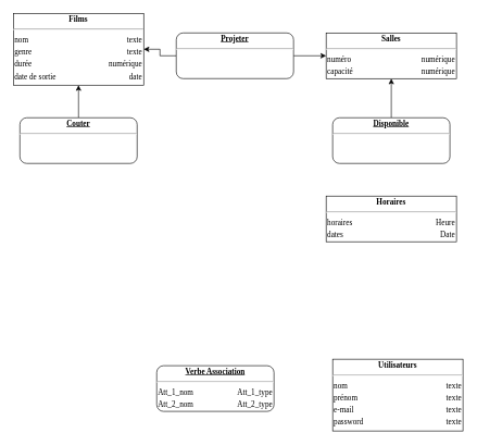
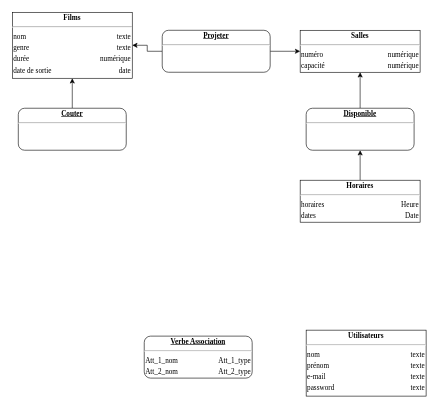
  <mxCell id="0" />
  <mxCell id="1" parent="0" />
  <mxCell id="2" value="&lt;div style=&quot;box-sizing: border-box ; width: 100% ; padding: 2px&quot;&gt;&lt;b&gt;&lt;u style=&quot;background-color: rgb(255 , 255 , 255)&quot;&gt;Verbe Association&lt;/u&gt;&lt;/b&gt;&lt;/div&gt;&lt;hr&gt;&lt;table style=&quot;width: 100% ; font-size: 1em&quot; cellpadding=&quot;2&quot; cellspacing=&quot;0&quot;&gt;&lt;tbody&gt;&lt;tr&gt;&lt;td style=&quot;text-align: left&quot;&gt;Att_1_nom&lt;/td&gt;&lt;td style=&quot;text-align: right&quot;&gt;Att_1_type&lt;br&gt;&lt;/td&gt;&lt;/tr&gt;&lt;tr&gt;&lt;td style=&quot;text-align: left&quot;&gt;Att_2_nom&lt;br&gt;&lt;/td&gt;&lt;td style=&quot;text-align: right&quot;&gt;Att_2_type&lt;br&gt;&lt;/td&gt;&lt;/tr&gt;&lt;/tbody&gt;&lt;/table&gt;" style="verticalAlign=top;align=center;overflow=fill;html=1;rounded=1;shadow=0;comic=0;labelBackgroundColor=none;strokeColor=#000000;strokeWidth=1;fillColor=#ffffff;fontFamily=Verdana;fontSize=12;fontColor=#000000;" parent="1" vertex="1"><mxGeometry x="240" y="560" width="180" height="70" as="geometry" /></mxCell>
  <mxCell id="3" value="&lt;div style=&quot;box-sizing: border-box ; width: 100% ; padding: 2px&quot;&gt;&lt;span style=&quot;background-color: rgb(255 , 255 , 255)&quot;&gt;&lt;b&gt;Films&lt;/b&gt;&lt;/span&gt;&lt;/div&gt;&lt;hr&gt;&lt;table style=&quot;width: 100% ; font-size: 1em&quot; cellpadding=&quot;2&quot; cellspacing=&quot;0&quot;&gt;&lt;tbody&gt;&lt;tr&gt;&lt;td style=&quot;text-align: left&quot;&gt;nom&amp;nbsp;&lt;/td&gt;&lt;td style=&quot;text-align: right&quot;&gt;texte&lt;/td&gt;&lt;/tr&gt;&lt;tr&gt;&lt;td style=&quot;text-align: left&quot;&gt;genre&lt;/td&gt;&lt;td style=&quot;text-align: right&quot;&gt;texte&lt;/td&gt;&lt;/tr&gt;&lt;tr&gt;&lt;td style=&quot;text-align: left&quot;&gt;durée&lt;/td&gt;&lt;td style=&quot;text-align: right&quot;&gt;numérique&lt;/td&gt;&lt;/tr&gt;&lt;tr&gt;&lt;td style=&quot;text-align: left&quot;&gt;date de sortie&lt;/td&gt;&lt;td style=&quot;text-align: right&quot;&gt;date&lt;/td&gt;&lt;/tr&gt;&lt;/tbody&gt;&lt;/table&gt;" style="verticalAlign=top;align=center;overflow=fill;html=1;rounded=0;shadow=0;comic=0;labelBackgroundColor=none;strokeColor=#000000;strokeWidth=1;fillColor=#ffffff;fontFamily=Verdana;fontSize=12;fontColor=#000000;" parent="1" vertex="1"><mxGeometry x="20" y="20" width="200" height="110" as="geometry" /></mxCell>
  <mxCell id="4" value="&lt;div style=&quot;box-sizing: border-box ; width: 100% ; padding: 2px&quot;&gt;&lt;span style=&quot;background-color: rgb(255 , 255 , 255)&quot;&gt;&lt;b&gt;Salles&lt;/b&gt;&lt;/span&gt;&lt;/div&gt;&lt;hr&gt;&lt;table style=&quot;width: 100% ; font-size: 1em&quot; cellpadding=&quot;2&quot; cellspacing=&quot;0&quot;&gt;&lt;tbody&gt;&lt;tr&gt;&lt;td style=&quot;text-align: left&quot;&gt;numéro&lt;/td&gt;&lt;td style=&quot;text-align: right&quot;&gt;numérique&lt;/td&gt;&lt;/tr&gt;&lt;tr&gt;&lt;td style=&quot;text-align: left&quot;&gt;capacité&lt;/td&gt;&lt;td style=&quot;text-align: right&quot;&gt;numérique&lt;/td&gt;&lt;/tr&gt;&lt;tr&gt;&lt;td style=&quot;text-align: left&quot;&gt;&lt;/td&gt;&lt;td style=&quot;text-align: right&quot;&gt;&lt;br&gt;&lt;/td&gt;&lt;/tr&gt;&lt;/tbody&gt;&lt;/table&gt;" style="verticalAlign=top;align=center;overflow=fill;html=1;rounded=0;shadow=0;comic=0;labelBackgroundColor=none;strokeColor=#000000;strokeWidth=1;fillColor=#ffffff;fontFamily=Verdana;fontSize=12;fontColor=#000000;" parent="1" vertex="1"><mxGeometry x="500" y="50" width="200" height="70" as="geometry" /></mxCell>
+ <mxCell id="5" style="edgeStyle=orthogonalEdgeStyle;rounded=0;orthogonalLoop=1;jettySize=auto;html=1;exitX=0.5;exitY=0;exitDx=0;exitDy=0;entryX=0.5;entryY=1;entryDx=0;entryDy=0;" edge="1" parent="1" source="6" target="11"><mxGeometry relative="1" as="geometry" /></mxCell>
  <mxCell id="6" value="&lt;div style=&quot;box-sizing: border-box ; width: 100% ; padding: 2px&quot;&gt;&lt;span style=&quot;background-color: rgb(255 , 255 , 255)&quot;&gt;&lt;b&gt;Horaires&lt;/b&gt;&lt;/span&gt;&lt;/div&gt;&lt;hr&gt;&lt;table style=&quot;width: 100% ; font-size: 1em&quot; cellpadding=&quot;2&quot; cellspacing=&quot;0&quot;&gt;&lt;tbody&gt;&lt;tr&gt;&lt;td style=&quot;text-align: left&quot;&gt;horaires&lt;/td&gt;&lt;td style=&quot;text-align: right&quot;&gt;Heure&lt;/td&gt;&lt;/tr&gt;&lt;tr&gt;&lt;td style=&quot;text-align: left&quot;&gt;dates&lt;/td&gt;&lt;td style=&quot;text-align: right&quot;&gt;Date&lt;/td&gt;&lt;/tr&gt;&lt;tr&gt;&lt;td style=&quot;text-align: left&quot;&gt;&lt;/td&gt;&lt;td style=&quot;text-align: right&quot;&gt;&lt;br&gt;&lt;/td&gt;&lt;/tr&gt;&lt;/tbody&gt;&lt;/table&gt;" style="verticalAlign=top;align=center;overflow=fill;html=1;rounded=0;shadow=0;comic=0;labelBackgroundColor=none;strokeColor=#000000;strokeWidth=1;fillColor=#ffffff;fontFamily=Verdana;fontSize=12;fontColor=#000000;" parent="1" vertex="1"><mxGeometry x="500" y="300" width="200" height="70" as="geometry" /></mxCell>
  <mxCell id="7" value="&lt;div style=&quot;box-sizing: border-box ; width: 100% ; padding: 2px&quot;&gt;&lt;span style=&quot;background-color: rgb(255 , 255 , 255)&quot;&gt;&lt;b&gt;Utilisateurs&lt;/b&gt;&lt;/span&gt;&lt;/div&gt;&lt;hr&gt;&lt;table style=&quot;width: 100% ; font-size: 1em&quot; cellpadding=&quot;2&quot; cellspacing=&quot;0&quot;&gt;&lt;tbody&gt;&lt;tr&gt;&lt;td style=&quot;text-align: left&quot;&gt;nom&amp;nbsp;&lt;/td&gt;&lt;td style=&quot;text-align: right&quot;&gt;texte&lt;/td&gt;&lt;/tr&gt;&lt;tr&gt;&lt;td style=&quot;text-align: left&quot;&gt;prénom&amp;nbsp;&lt;/td&gt;&lt;td style=&quot;text-align: right&quot;&gt;texte&lt;/td&gt;&lt;/tr&gt;&lt;tr&gt;&lt;td style=&quot;text-align: left&quot;&gt;e-mail&lt;/td&gt;&lt;td style=&quot;text-align: right&quot;&gt;texte&lt;/td&gt;&lt;/tr&gt;&lt;tr&gt;&lt;td style=&quot;text-align: left&quot;&gt;password&lt;/td&gt;&lt;td style=&quot;text-align: right&quot;&gt;texte&lt;/td&gt;&lt;/tr&gt;&lt;/tbody&gt;&lt;/table&gt;" style="verticalAlign=top;align=center;overflow=fill;html=1;rounded=0;shadow=0;comic=0;labelBackgroundColor=none;strokeColor=#000000;strokeWidth=1;fillColor=#ffffff;fontFamily=Verdana;fontSize=12;fontColor=#000000;" parent="1" vertex="1"><mxGeometry x="510" y="550" width="200" height="110" as="geometry" /></mxCell>
  <mxCell id="8" style="edgeStyle=orthogonalEdgeStyle;rounded=0;orthogonalLoop=1;jettySize=auto;html=1;exitX=0.5;exitY=0;exitDx=0;exitDy=0;entryX=0.5;entryY=1;entryDx=0;entryDy=0;" edge="1" parent="1" source="9" target="3"><mxGeometry relative="1" as="geometry" /></mxCell>
  <mxCell id="9" value="&lt;div style=&quot;box-sizing: border-box ; width: 100% ; padding: 2px&quot;&gt;&lt;span style=&quot;background-color: rgb(255 , 255 , 255)&quot;&gt;&lt;b&gt;&lt;u&gt;Couter&lt;/u&gt;&lt;/b&gt;&lt;/span&gt;&lt;/div&gt;&lt;hr&gt;&lt;table style=&quot;width: 100% ; font-size: 1em&quot; cellpadding=&quot;2&quot; cellspacing=&quot;0&quot;&gt;&lt;tbody&gt;&lt;tr&gt;&lt;td style=&quot;text-align: left&quot;&gt;&lt;br&gt;&lt;/td&gt;&lt;td style=&quot;text-align: right&quot;&gt;&lt;br&gt;&lt;/td&gt;&lt;/tr&gt;&lt;tr&gt;&lt;td style=&quot;text-align: left&quot;&gt;&lt;br&gt;&lt;/td&gt;&lt;td style=&quot;text-align: right&quot;&gt;&lt;br&gt;&lt;/td&gt;&lt;/tr&gt;&lt;/tbody&gt;&lt;/table&gt;" style="verticalAlign=top;align=center;overflow=fill;html=1;rounded=1;shadow=0;comic=0;labelBackgroundColor=none;strokeColor=#000000;strokeWidth=1;fillColor=#ffffff;fontFamily=Verdana;fontSize=12;fontColor=#000000;" vertex="1" parent="1"><mxGeometry x="30" y="180" width="180" height="70" as="geometry" /></mxCell>
  <mxCell id="10" style="edgeStyle=orthogonalEdgeStyle;rounded=0;orthogonalLoop=1;jettySize=auto;html=1;exitX=0.5;exitY=0;exitDx=0;exitDy=0;entryX=0.5;entryY=1;entryDx=0;entryDy=0;" edge="1" parent="1" source="11" target="4"><mxGeometry relative="1" as="geometry" /></mxCell>
  <mxCell id="11" value="&lt;div style=&quot;box-sizing: border-box ; width: 100% ; padding: 2px&quot;&gt;&lt;span style=&quot;background-color: rgb(255 , 255 , 255)&quot;&gt;&lt;b&gt;&lt;u&gt;Disponible&lt;/u&gt;&lt;/b&gt;&lt;/span&gt;&lt;/div&gt;&lt;hr&gt;&lt;table style=&quot;width: 100% ; font-size: 1em&quot; cellpadding=&quot;2&quot; cellspacing=&quot;0&quot;&gt;&lt;tbody&gt;&lt;tr&gt;&lt;td style=&quot;text-align: left&quot;&gt;&lt;br&gt;&lt;/td&gt;&lt;td style=&quot;text-align: right&quot;&gt;&lt;br&gt;&lt;/td&gt;&lt;/tr&gt;&lt;tr&gt;&lt;td style=&quot;text-align: left&quot;&gt;&lt;br&gt;&lt;/td&gt;&lt;td style=&quot;text-align: right&quot;&gt;&lt;br&gt;&lt;/td&gt;&lt;/tr&gt;&lt;/tbody&gt;&lt;/table&gt;" style="verticalAlign=top;align=center;overflow=fill;html=1;rounded=1;shadow=0;comic=0;labelBackgroundColor=none;strokeColor=#000000;strokeWidth=1;fillColor=#ffffff;fontFamily=Verdana;fontSize=12;fontColor=#000000;" vertex="1" parent="1"><mxGeometry x="510" y="180" width="180" height="70" as="geometry" /></mxCell>
  <mxCell id="12" style="edgeStyle=orthogonalEdgeStyle;rounded=0;orthogonalLoop=1;jettySize=auto;html=1;exitX=1;exitY=0.5;exitDx=0;exitDy=0;entryX=0;entryY=0.5;entryDx=0;entryDy=0;" edge="1" parent="1" source="14" target="4"><mxGeometry relative="1" as="geometry" /></mxCell>
  <mxCell id="13" style="edgeStyle=orthogonalEdgeStyle;rounded=0;orthogonalLoop=1;jettySize=auto;html=1;exitX=0;exitY=0.5;exitDx=0;exitDy=0;entryX=1;entryY=0.5;entryDx=0;entryDy=0;" edge="1" parent="1" source="14" target="3"><mxGeometry relative="1" as="geometry" /></mxCell>
  <mxCell id="14" value="&lt;div style=&quot;box-sizing: border-box ; width: 100% ; padding: 2px&quot;&gt;&lt;span style=&quot;background-color: rgb(255 , 255 , 255)&quot;&gt;&lt;b&gt;&lt;u&gt;Projeter&lt;/u&gt;&lt;/b&gt;&lt;/span&gt;&lt;/div&gt;&lt;hr&gt;&lt;table style=&quot;width: 100% ; font-size: 1em&quot; cellpadding=&quot;2&quot; cellspacing=&quot;0&quot;&gt;&lt;tbody&gt;&lt;tr&gt;&lt;td style=&quot;text-align: left&quot;&gt;&lt;br&gt;&lt;/td&gt;&lt;td style=&quot;text-align: right&quot;&gt;&lt;br&gt;&lt;/td&gt;&lt;/tr&gt;&lt;tr&gt;&lt;td style=&quot;text-align: left&quot;&gt;&lt;br&gt;&lt;/td&gt;&lt;td style=&quot;text-align: right&quot;&gt;&lt;br&gt;&lt;/td&gt;&lt;/tr&gt;&lt;/tbody&gt;&lt;/table&gt;" style="verticalAlign=top;align=center;overflow=fill;html=1;rounded=1;shadow=0;comic=0;labelBackgroundColor=none;strokeColor=#000000;strokeWidth=1;fillColor=#ffffff;fontFamily=Verdana;fontSize=12;fontColor=#000000;" vertex="1" parent="1"><mxGeometry x="270" y="50" width="180" height="70" as="geometry" /></mxCell>
